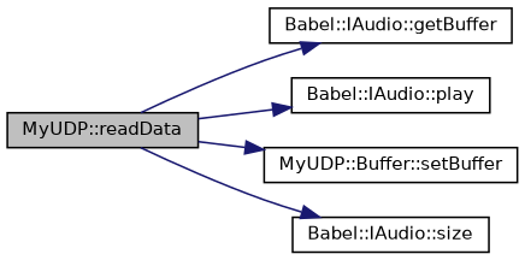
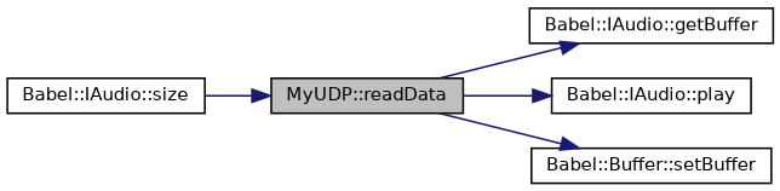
  digraph {
    rankdir=LR
    node [color=black fillcolor=white fontname=Helvetica fontsize=10 shape=record style=filled]
    edge [color=midnightblue fontname=Helvetica fontsize=10 labelfontname=Helvetica labelfontsize=10 style=solid]
    n1 [fillcolor=grey75 fontcolor=black height=0.2 label="MyUDP::readData" width=0.4]
    n2 [height=0.2 label="Babel::IAudio::getBuffer" width=0.4]
    n3 [height=0.2 label="Babel::IAudio::play" width=0.4]
-   n4 [height=0.2 label="MyUDP::Buffer::setBuffer" width=0.4]
+   n4 [height=0.2 label="Babel::Buffer::setBuffer" width=0.4]
    n5 [height=0.2 label="Babel::IAudio::size" width=0.4]
    n1 -> n2
    n1 -> n3
    n1 -> n4
-   n1 -> n5
+   n5 -> n1
  }
